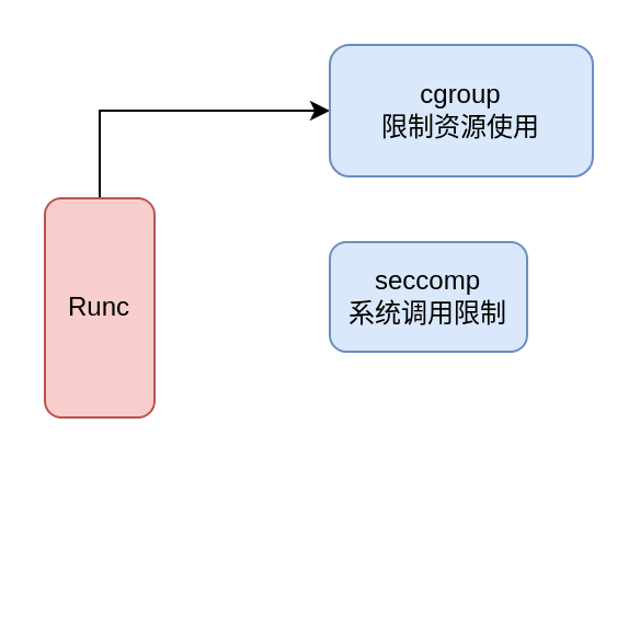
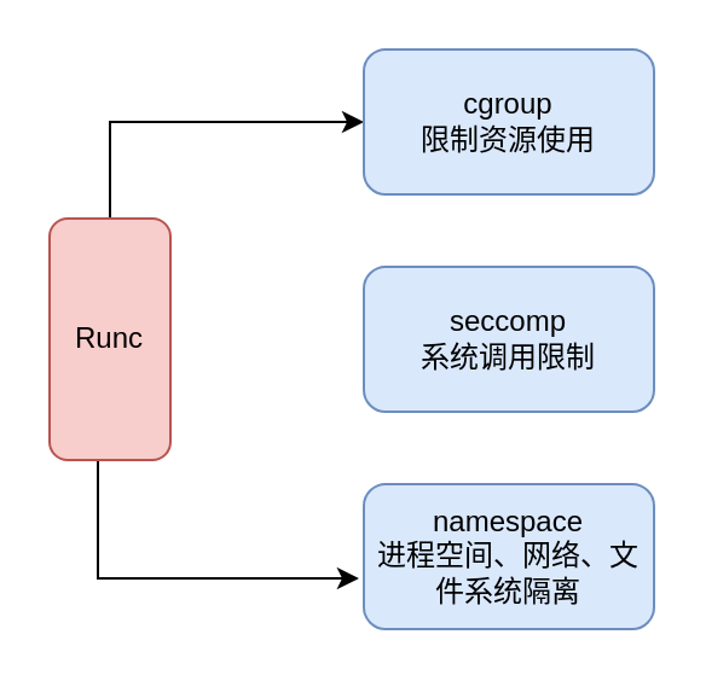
  <mxCell id="0" />
  <mxCell id="1" parent="0" />
  <mxCell id="2" style="edgeStyle=orthogonalEdgeStyle;rounded=0;orthogonalLoop=1;jettySize=auto;html=1;entryX=0;entryY=0.5;entryDx=0;entryDy=0;" edge="1" parent="1" source="4" target="5"><mxGeometry relative="1" as="geometry"><Array as="points"><mxPoint x="45" y="50" /></Array></mxGeometry></mxCell>
+ <mxCell id="3" style="edgeStyle=orthogonalEdgeStyle;rounded=0;orthogonalLoop=1;jettySize=auto;html=1;entryX=-0.017;entryY=0.65;entryDx=0;entryDy=0;entryPerimeter=0;" edge="1" parent="1" source="4" target="7"><mxGeometry relative="1" as="geometry"><Array as="points"><mxPoint x="40" y="239" /></Array></mxGeometry></mxCell>
  <mxCell id="4" value="Runc" style="rounded=1;whiteSpace=wrap;html=1;direction=south;fillColor=#f8cecc;strokeColor=#b85450;" vertex="1" parent="1"><mxGeometry x="20" y="90" width="50" height="100" as="geometry" /></mxCell>
  <mxCell id="5" value="cgroup&lt;br&gt;限制资源使用" style="rounded=1;whiteSpace=wrap;html=1;fillColor=#dae8fc;strokeColor=#6c8ebf;" vertex="1" parent="1"><mxGeometry x="150" y="20" width="120" height="60" as="geometry" /></mxCell>
- <mxCell id="6" value="seccomp&lt;br&gt;系统调用限制" style="rounded=1;whiteSpace=wrap;html=1;fillColor=#dae8fc;strokeColor=#6c8ebf;" vertex="1" parent="1"><mxGeometry x="150" y="110" width="90" height="50" as="geometry" /></mxCell>
+ <mxCell id="6" value="seccomp&lt;br&gt;系统调用限制" style="rounded=1;whiteSpace=wrap;html=1;fillColor=#dae8fc;strokeColor=#6c8ebf;" vertex="1" parent="1"><mxGeometry x="150" y="110" width="120" height="60" as="geometry" /></mxCell>
+ <mxCell id="7" value="namespace&lt;br&gt;进程空间、网络、文件系统隔离" style="rounded=1;whiteSpace=wrap;html=1;fillColor=#dae8fc;strokeColor=#6c8ebf;" vertex="1" parent="1"><mxGeometry x="150" y="200" width="120" height="60" as="geometry" /></mxCell>
